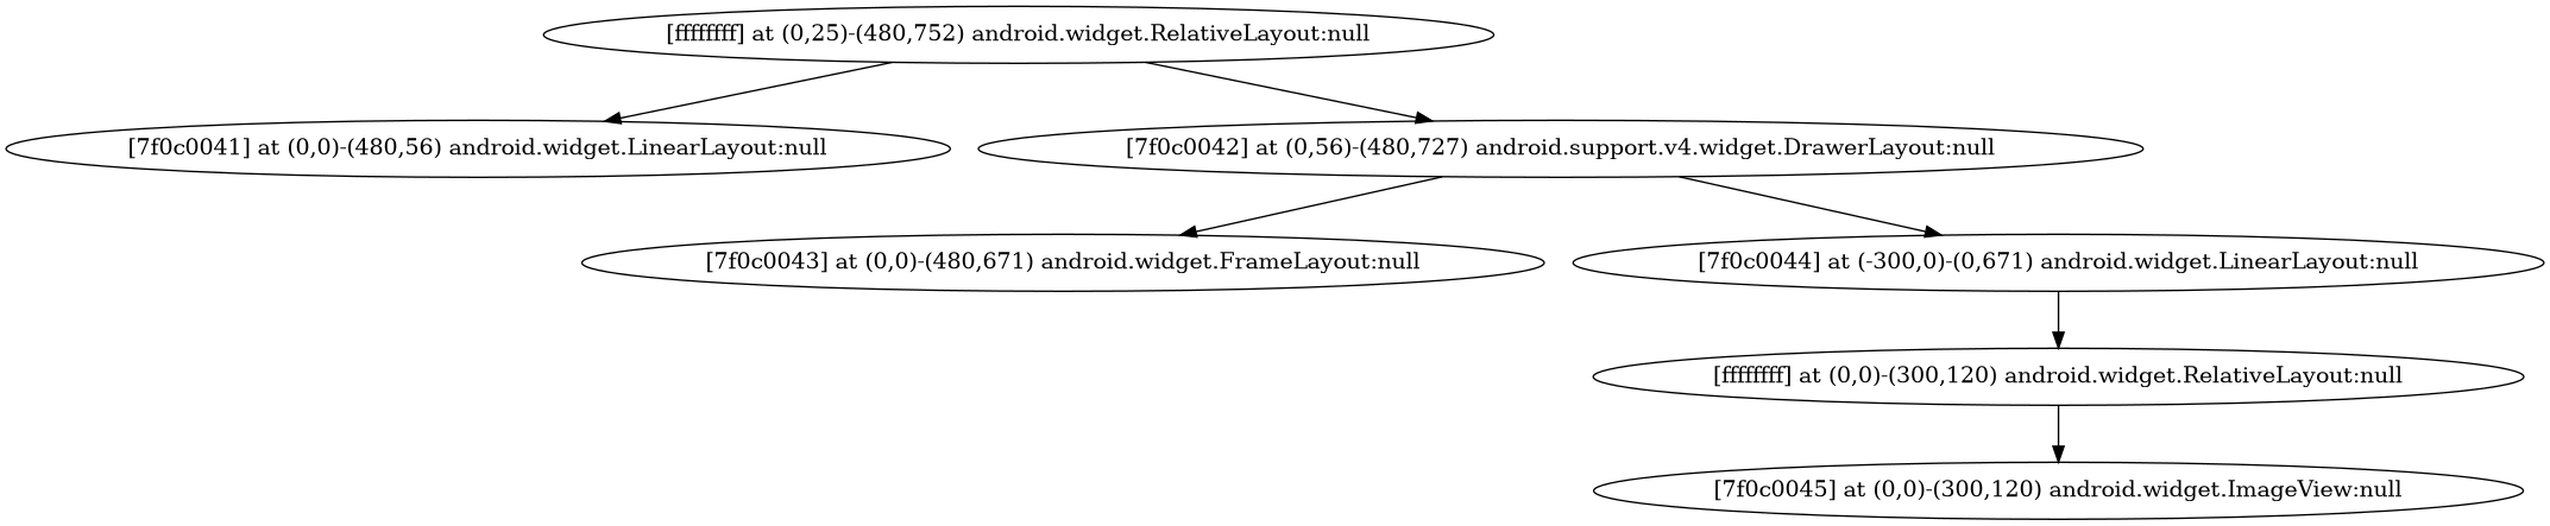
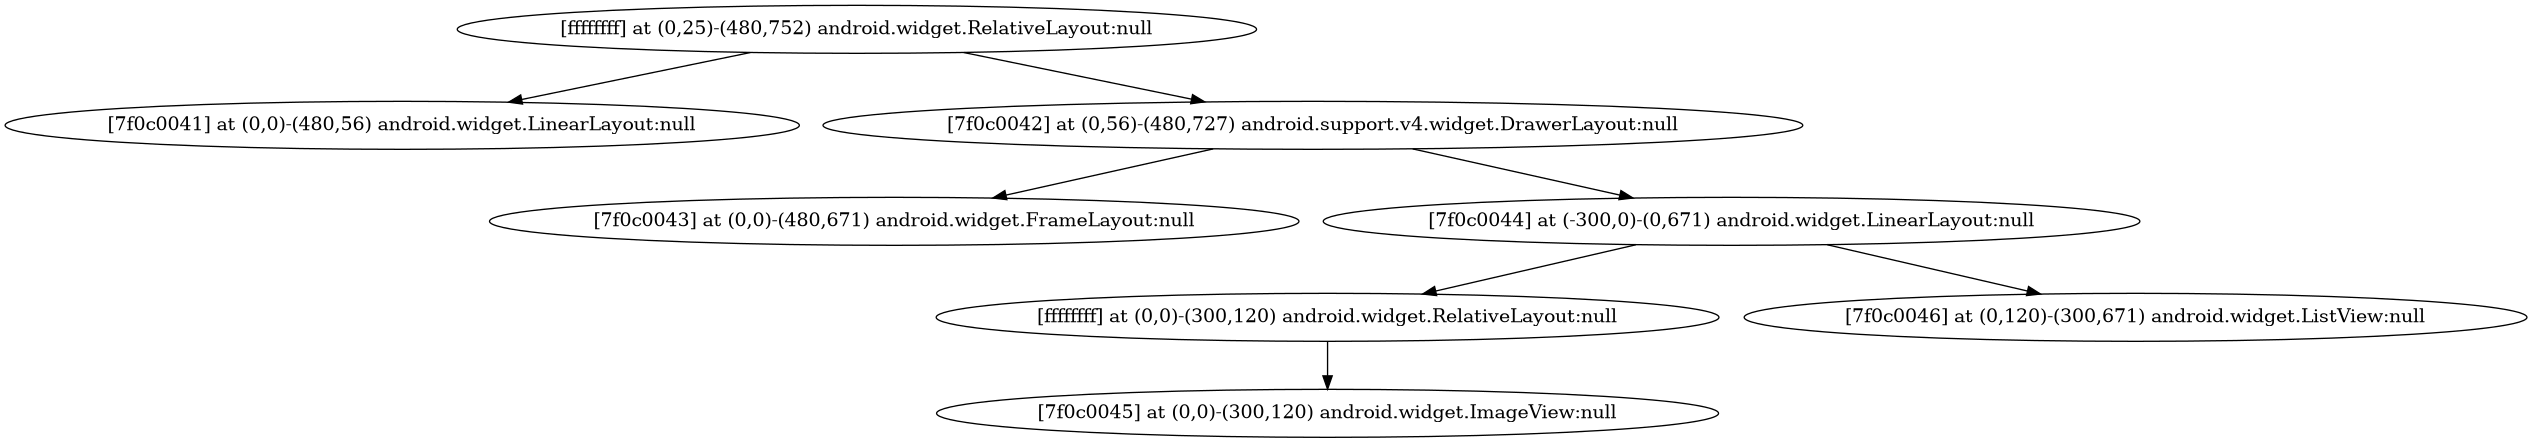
  strict digraph {
    n1 [label="[ffffffff] at (0,25)-(480,752) android.widget.RelativeLayout:null"]
    n2 [label="[7f0c0041] at (0,0)-(480,56) android.widget.LinearLayout:null"]
    n3 [label="[7f0c0042] at (0,56)-(480,727) android.support.v4.widget.DrawerLayout:null"]
    n4 [label="[7f0c0043] at (0,0)-(480,671) android.widget.FrameLayout:null"]
    n5 [label="[7f0c0044] at (-300,0)-(0,671) android.widget.LinearLayout:null"]
    n6 [label="[ffffffff] at (0,0)-(300,120) android.widget.RelativeLayout:null"]
+   n7 [label="[7f0c0046] at (0,120)-(300,671) android.widget.ListView:null"]
    n8 [label="[7f0c0045] at (0,0)-(300,120) android.widget.ImageView:null"]
    n1 -> n2
    n1 -> n3
    n3 -> n4
    n3 -> n5
    n5 -> n6
+   n5 -> n7
    n6 -> n8
  }
